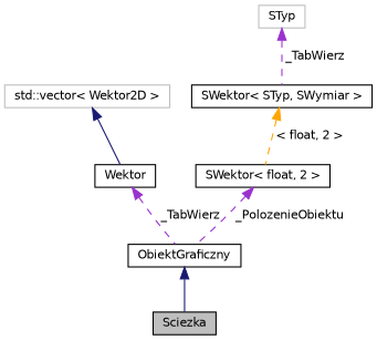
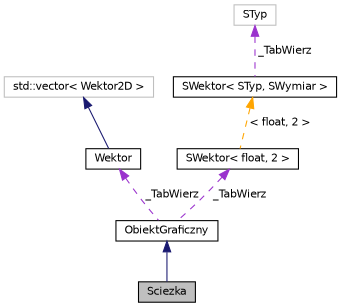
  digraph {
    node [color=black fillcolor=white fontname=Helvetica fontsize=10 shape=record style=filled]
    edge [color=darkorchid3 dir=back fontname=Helvetica fontsize=10 labelfontname=Helvetica labelfontsize=10 style=dashed]
    n1 [fillcolor=grey75 fontcolor=black height=0.2 label=Sciezka width=0.4]
    n2 [height=0.2 label=ObiektGraficzny width=0.4]
    n3 [height=0.2 label=Wektor width=0.4]
    n4 [color=grey75 height=0.2 label="std::vector\< Wektor2D \>" width=0.4]
    n5 [height=0.2 label="SWektor\< float, 2 \>" width=0.4]
    n6 [height=0.2 label="SWektor\< STyp, SWymiar \>" width=0.4]
    n7 [color=grey75 height=0.2 label=STyp width=0.4]
    n2 -> n1 [color=midnightblue style=solid]
    n3 -> n2 [label=" _TabWierz"]
    n4 -> n3 [color=midnightblue style=solid]
-   n5 -> n2 [label=" _PolozenieObiektu"]
+   n5 -> n2 [label=" _TabWierz"]
    n6 -> n5 [color=orange label=" \< float, 2 \>"]
    n7 -> n6 [label=" _TabWierz"]
  }
